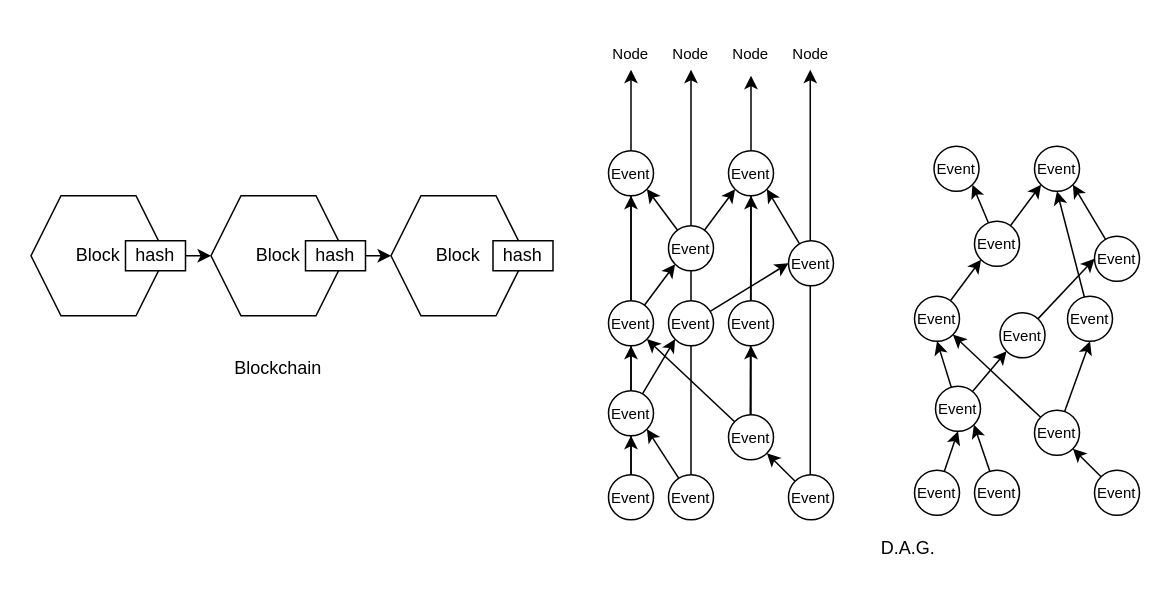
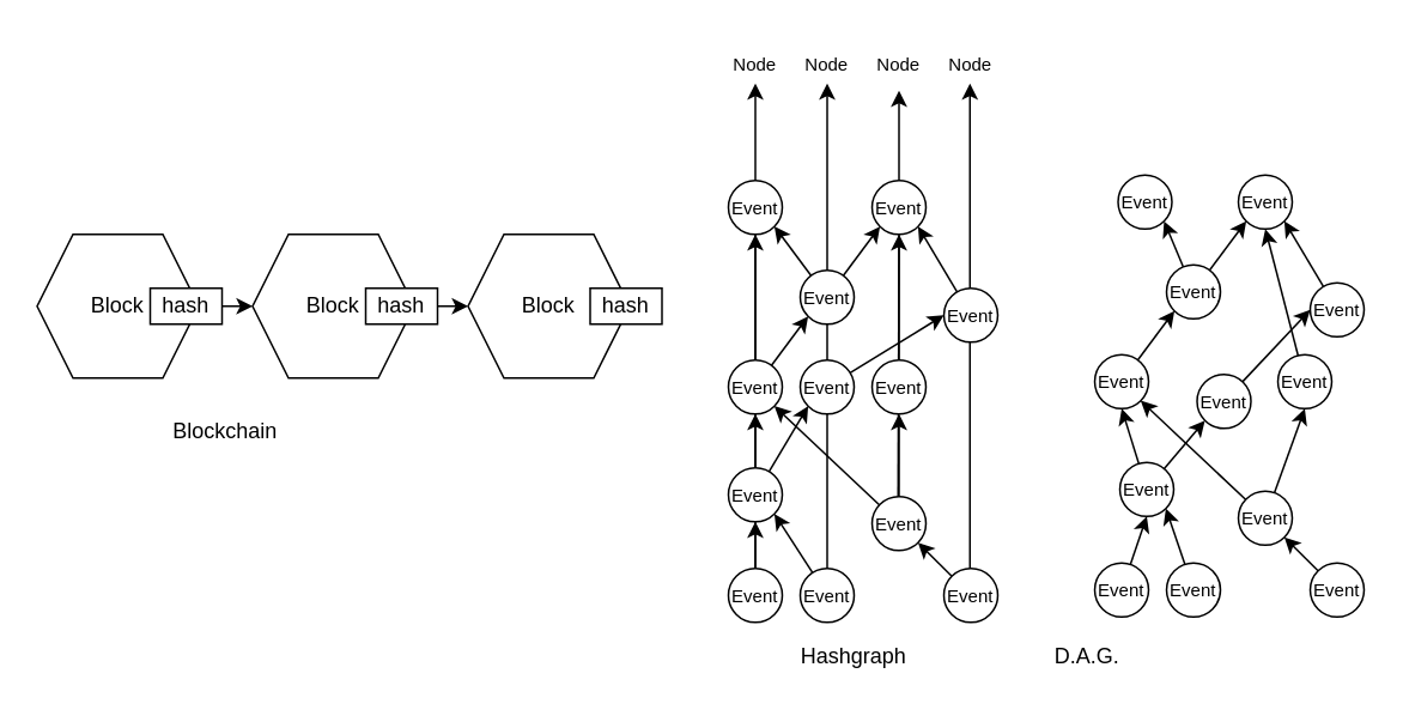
  <mxCell id="0" />
  <mxCell id="1" parent="0" />
  <mxCell id="2" style="edgeStyle=none;html=1;entryX=0;entryY=0.5;entryDx=0;entryDy=0;" edge="1" parent="1" source="3" target="5"><mxGeometry relative="1" as="geometry" /></mxCell>
  <mxCell id="3" value="Block" style="shape=hexagon;perimeter=hexagonPerimeter2;whiteSpace=wrap;html=1;fixedSize=1;size=20;" vertex="1" parent="1"><mxGeometry x="20" y="130" width="90" height="80" as="geometry" /></mxCell>
  <mxCell id="4" style="edgeStyle=none;html=1;entryX=0;entryY=0.5;entryDx=0;entryDy=0;" edge="1" parent="1" source="5" target="6"><mxGeometry relative="1" as="geometry" /></mxCell>
  <mxCell id="5" value="Block" style="shape=hexagon;perimeter=hexagonPerimeter2;whiteSpace=wrap;html=1;fixedSize=1;" vertex="1" parent="1"><mxGeometry x="140" y="130" width="90" height="80" as="geometry" /></mxCell>
  <mxCell id="6" value="Block" style="shape=hexagon;perimeter=hexagonPerimeter2;whiteSpace=wrap;html=1;fixedSize=1;" vertex="1" parent="1"><mxGeometry x="260" y="130" width="90" height="80" as="geometry" /></mxCell>
  <mxCell id="7" value="hash" style="rounded=0;whiteSpace=wrap;html=1;" vertex="1" parent="1"><mxGeometry x="83" y="160" width="40" height="20" as="geometry" /></mxCell>
  <mxCell id="8" value="hash" style="rounded=0;whiteSpace=wrap;html=1;" vertex="1" parent="1"><mxGeometry x="203" y="160" width="40" height="20" as="geometry" /></mxCell>
  <mxCell id="9" value="hash" style="rounded=0;whiteSpace=wrap;html=1;" vertex="1" parent="1"><mxGeometry x="328" y="160" width="40" height="20" as="geometry" /></mxCell>
- <mxCell id="10" value="Blockchain" style="text;html=1;strokeColor=none;fillColor=none;align=center;verticalAlign=middle;whiteSpace=wrap;rounded=0;" vertex="1" parent="1"><mxGeometry x="155" y="230" width="60" height="30" as="geometry" /></mxCell>
+ <mxCell id="10" value="Blockchain" style="text;html=1;strokeColor=none;fillColor=none;align=center;verticalAlign=middle;whiteSpace=wrap;rounded=0;" vertex="1" parent="1"><mxGeometry x="95" y="225" width="60" height="30" as="geometry" /></mxCell>
  <mxCell id="11" style="edgeStyle=none;html=1;fontSize=10;" edge="1" parent="1" source="12"><mxGeometry relative="1" as="geometry"><mxPoint x="420" y="290" as="targetPoint" /></mxGeometry></mxCell>
  <mxCell id="12" value="&lt;font style=&quot;font-size: 10px&quot;&gt;Event&lt;/font&gt;" style="ellipse;whiteSpace=wrap;html=1;aspect=fixed;" vertex="1" parent="1"><mxGeometry x="405" y="316" width="30" height="30" as="geometry" /></mxCell>
  <mxCell id="13" style="edgeStyle=none;html=1;entryX=1;entryY=1;entryDx=0;entryDy=0;" edge="1" parent="1" source="14" target="26"><mxGeometry relative="1" as="geometry" /></mxCell>
  <mxCell id="14" value="&lt;font style=&quot;font-size: 10px&quot;&gt;Event&lt;/font&gt;" style="ellipse;whiteSpace=wrap;html=1;aspect=fixed;" vertex="1" parent="1"><mxGeometry x="445" y="316" width="30" height="30" as="geometry" /></mxCell>
  <mxCell id="15" style="edgeStyle=none;html=1;entryX=1;entryY=1;entryDx=0;entryDy=0;" edge="1" parent="1" source="17" target="30"><mxGeometry relative="1" as="geometry" /></mxCell>
  <mxCell id="16" style="edgeStyle=none;html=1;fontSize=10;" edge="1" parent="1" source="17"><mxGeometry relative="1" as="geometry"><mxPoint x="500" y="230" as="targetPoint" /></mxGeometry></mxCell>
  <mxCell id="17" value="&lt;font style=&quot;font-size: 10px&quot;&gt;Event&lt;/font&gt;" style="ellipse;whiteSpace=wrap;html=1;aspect=fixed;" vertex="1" parent="1"><mxGeometry x="485" y="276" width="30" height="30" as="geometry" /></mxCell>
  <mxCell id="18" style="edgeStyle=none;html=1;entryX=1;entryY=1;entryDx=0;entryDy=0;" edge="1" parent="1" source="19" target="17"><mxGeometry relative="1" as="geometry" /></mxCell>
  <mxCell id="19" value="&lt;font style=&quot;font-size: 10px&quot;&gt;Event&lt;/font&gt;" style="ellipse;whiteSpace=wrap;html=1;aspect=fixed;" vertex="1" parent="1"><mxGeometry x="525" y="316" width="30" height="30" as="geometry" /></mxCell>
  <mxCell id="20" value="" style="endArrow=classic;html=1;startArrow=none;" edge="1" parent="1" source="26"><mxGeometry width="50" height="50" relative="1" as="geometry"><mxPoint x="420" y="316" as="sourcePoint" /><mxPoint x="420" y="46" as="targetPoint" /></mxGeometry></mxCell>
  <mxCell id="21" value="" style="endArrow=classic;html=1;startArrow=none;" edge="1" parent="1" source="38"><mxGeometry width="50" height="50" relative="1" as="geometry"><mxPoint x="460" y="316" as="sourcePoint" /><mxPoint x="460" y="46" as="targetPoint" /></mxGeometry></mxCell>
  <mxCell id="22" value="" style="endArrow=classic;html=1;" edge="1" parent="1"><mxGeometry width="50" height="50" relative="1" as="geometry"><mxPoint x="539.5" y="316" as="sourcePoint" /><mxPoint x="539.5" y="46" as="targetPoint" /></mxGeometry></mxCell>
  <mxCell id="23" value="" style="endArrow=classic;html=1;startArrow=none;" edge="1" parent="1" source="40"><mxGeometry width="50" height="50" relative="1" as="geometry"><mxPoint x="499.5" y="276" as="sourcePoint" /><mxPoint x="500" y="50" as="targetPoint" /></mxGeometry></mxCell>
  <mxCell id="24" style="edgeStyle=none;html=1;entryX=0;entryY=1;entryDx=0;entryDy=0;" edge="1" parent="1" source="26" target="32"><mxGeometry relative="1" as="geometry" /></mxCell>
  <mxCell id="25" style="edgeStyle=none;html=1;fontSize=10;" edge="1" parent="1" source="26"><mxGeometry relative="1" as="geometry"><mxPoint x="420" y="230" as="targetPoint" /></mxGeometry></mxCell>
  <mxCell id="26" value="&lt;font style=&quot;font-size: 10px&quot;&gt;Event&lt;/font&gt;" style="ellipse;whiteSpace=wrap;html=1;aspect=fixed;" vertex="1" parent="1"><mxGeometry x="405" y="260" width="30" height="30" as="geometry" /></mxCell>
  <mxCell id="27" value="" style="endArrow=none;html=1;" edge="1" parent="1" target="26"><mxGeometry width="50" height="50" relative="1" as="geometry"><mxPoint x="420" y="316" as="sourcePoint" /><mxPoint x="420" y="46" as="targetPoint" /></mxGeometry></mxCell>
  <mxCell id="28" style="edgeStyle=none;html=1;entryX=0;entryY=1;entryDx=0;entryDy=0;" edge="1" parent="1" source="30" target="38"><mxGeometry relative="1" as="geometry" /></mxCell>
  <mxCell id="29" style="edgeStyle=none;html=1;fontSize=10;" edge="1" parent="1" source="30"><mxGeometry relative="1" as="geometry"><mxPoint x="420" y="130" as="targetPoint" /></mxGeometry></mxCell>
  <mxCell id="30" value="&lt;font style=&quot;font-size: 10px&quot;&gt;Event&lt;/font&gt;" style="ellipse;whiteSpace=wrap;html=1;aspect=fixed;" vertex="1" parent="1"><mxGeometry x="405" y="200" width="30" height="30" as="geometry" /></mxCell>
  <mxCell id="31" style="edgeStyle=none;html=1;entryX=0;entryY=0.5;entryDx=0;entryDy=0;" edge="1" parent="1" source="32" target="35"><mxGeometry relative="1" as="geometry" /></mxCell>
  <mxCell id="32" value="&lt;font style=&quot;font-size: 10px&quot;&gt;Event&lt;/font&gt;" style="ellipse;whiteSpace=wrap;html=1;aspect=fixed;" vertex="1" parent="1"><mxGeometry x="445" y="200" width="30" height="30" as="geometry" /></mxCell>
  <mxCell id="33" value="" style="endArrow=none;html=1;" edge="1" parent="1" target="32"><mxGeometry width="50" height="50" relative="1" as="geometry"><mxPoint x="460" y="316" as="sourcePoint" /><mxPoint x="460" y="46" as="targetPoint" /></mxGeometry></mxCell>
  <mxCell id="34" style="edgeStyle=none;html=1;entryX=1;entryY=1;entryDx=0;entryDy=0;" edge="1" parent="1" source="35" target="40"><mxGeometry relative="1" as="geometry" /></mxCell>
  <mxCell id="35" value="&lt;font style=&quot;font-size: 10px&quot;&gt;Event&lt;/font&gt;" style="ellipse;whiteSpace=wrap;html=1;aspect=fixed;" vertex="1" parent="1"><mxGeometry x="525" y="160" width="30" height="30" as="geometry" /></mxCell>
  <mxCell id="36" style="edgeStyle=none;html=1;entryX=0;entryY=1;entryDx=0;entryDy=0;" edge="1" parent="1" source="38" target="40"><mxGeometry relative="1" as="geometry" /></mxCell>
  <mxCell id="37" style="edgeStyle=none;html=1;entryX=1;entryY=1;entryDx=0;entryDy=0;" edge="1" parent="1" source="38" target="42"><mxGeometry relative="1" as="geometry" /></mxCell>
  <mxCell id="38" value="&lt;font style=&quot;font-size: 10px&quot;&gt;Event&lt;/font&gt;" style="ellipse;whiteSpace=wrap;html=1;aspect=fixed;" vertex="1" parent="1"><mxGeometry x="445" y="150" width="30" height="30" as="geometry" /></mxCell>
  <mxCell id="39" value="" style="endArrow=none;html=1;startArrow=none;" edge="1" parent="1" source="32" target="38"><mxGeometry width="50" height="50" relative="1" as="geometry"><mxPoint x="460" y="200" as="sourcePoint" /><mxPoint x="460" y="46" as="targetPoint" /></mxGeometry></mxCell>
  <mxCell id="40" value="&lt;font style=&quot;font-size: 10px&quot;&gt;Event&lt;/font&gt;" style="ellipse;whiteSpace=wrap;html=1;aspect=fixed;" vertex="1" parent="1"><mxGeometry x="485" y="100" width="30" height="30" as="geometry" /></mxCell>
  <mxCell id="41" value="" style="endArrow=none;html=1;" edge="1" parent="1" target="40"><mxGeometry width="50" height="50" relative="1" as="geometry"><mxPoint x="499.5" y="276" as="sourcePoint" /><mxPoint x="500" y="50" as="targetPoint" /></mxGeometry></mxCell>
  <mxCell id="42" value="&lt;font style=&quot;font-size: 10px&quot;&gt;Event&lt;/font&gt;" style="ellipse;whiteSpace=wrap;html=1;aspect=fixed;" vertex="1" parent="1"><mxGeometry x="405" y="100" width="30" height="30" as="geometry" /></mxCell>
  <mxCell id="43" style="edgeStyle=none;html=1;entryX=0.5;entryY=1;entryDx=0;entryDy=0;fontSize=10;" edge="1" parent="1" source="44" target="40"><mxGeometry relative="1" as="geometry" /></mxCell>
  <mxCell id="44" value="&lt;font style=&quot;font-size: 10px&quot;&gt;Event&lt;/font&gt;" style="ellipse;whiteSpace=wrap;html=1;aspect=fixed;" vertex="1" parent="1"><mxGeometry x="485" y="200" width="30" height="30" as="geometry" /></mxCell>
+ <mxCell id="45" value="Hashgraph" style="text;html=1;strokeColor=none;fillColor=none;align=center;verticalAlign=middle;whiteSpace=wrap;rounded=0;" vertex="1" parent="1"><mxGeometry x="445" y="350" width="60" height="30" as="geometry" /></mxCell>
  <mxCell id="46" value="Node" style="text;html=1;strokeColor=none;fillColor=none;align=center;verticalAlign=middle;whiteSpace=wrap;rounded=0;fontSize=10;" vertex="1" parent="1"><mxGeometry x="390" y="20" width="60" height="30" as="geometry" /></mxCell>
  <mxCell id="47" value="Node" style="text;html=1;strokeColor=none;fillColor=none;align=center;verticalAlign=middle;whiteSpace=wrap;rounded=0;fontSize=10;" vertex="1" parent="1"><mxGeometry x="430" y="20" width="60" height="30" as="geometry" /></mxCell>
  <mxCell id="48" value="Node" style="text;html=1;strokeColor=none;fillColor=none;align=center;verticalAlign=middle;whiteSpace=wrap;rounded=0;fontSize=10;" vertex="1" parent="1"><mxGeometry x="470" y="20" width="60" height="30" as="geometry" /></mxCell>
  <mxCell id="49" value="Node" style="text;html=1;strokeColor=none;fillColor=none;align=center;verticalAlign=middle;whiteSpace=wrap;rounded=0;fontSize=10;" vertex="1" parent="1"><mxGeometry x="510" y="20" width="60" height="30" as="geometry" /></mxCell>
  <mxCell id="50" style="edgeStyle=none;html=1;fontSize=10;entryX=0.5;entryY=1;entryDx=0;entryDy=0;" edge="1" parent="1" source="51" target="61"><mxGeometry relative="1" as="geometry"><mxPoint x="624" y="287" as="targetPoint" /></mxGeometry></mxCell>
  <mxCell id="51" value="&lt;font style=&quot;font-size: 10px&quot;&gt;Event&lt;/font&gt;" style="ellipse;whiteSpace=wrap;html=1;aspect=fixed;" vertex="1" parent="1"><mxGeometry x="609" y="313" width="30" height="30" as="geometry" /></mxCell>
  <mxCell id="52" style="edgeStyle=none;html=1;entryX=1;entryY=1;entryDx=0;entryDy=0;" edge="1" parent="1" source="53" target="61"><mxGeometry relative="1" as="geometry" /></mxCell>
  <mxCell id="53" value="&lt;font style=&quot;font-size: 10px&quot;&gt;Event&lt;/font&gt;" style="ellipse;whiteSpace=wrap;html=1;aspect=fixed;" vertex="1" parent="1"><mxGeometry x="649" y="313" width="30" height="30" as="geometry" /></mxCell>
  <mxCell id="54" style="edgeStyle=none;html=1;entryX=1;entryY=1;entryDx=0;entryDy=0;" edge="1" parent="1" source="56" target="63"><mxGeometry relative="1" as="geometry" /></mxCell>
  <mxCell id="55" style="edgeStyle=none;html=1;entryX=0.5;entryY=1;entryDx=0;entryDy=0;fontSize=10;" edge="1" parent="1" source="56" target="74"><mxGeometry relative="1" as="geometry" /></mxCell>
  <mxCell id="56" value="&lt;font style=&quot;font-size: 10px&quot;&gt;Event&lt;/font&gt;" style="ellipse;whiteSpace=wrap;html=1;aspect=fixed;" vertex="1" parent="1"><mxGeometry x="689" y="273" width="30" height="30" as="geometry" /></mxCell>
  <mxCell id="57" style="edgeStyle=none;html=1;entryX=1;entryY=1;entryDx=0;entryDy=0;" edge="1" parent="1" source="58" target="56"><mxGeometry relative="1" as="geometry" /></mxCell>
  <mxCell id="58" value="&lt;font style=&quot;font-size: 10px&quot;&gt;Event&lt;/font&gt;" style="ellipse;whiteSpace=wrap;html=1;aspect=fixed;" vertex="1" parent="1"><mxGeometry x="729" y="313" width="30" height="30" as="geometry" /></mxCell>
  <mxCell id="59" style="edgeStyle=none;html=1;entryX=0;entryY=1;entryDx=0;entryDy=0;" edge="1" parent="1" source="61" target="65"><mxGeometry relative="1" as="geometry" /></mxCell>
  <mxCell id="60" style="edgeStyle=none;html=1;fontSize=10;" edge="1" parent="1" source="61"><mxGeometry relative="1" as="geometry"><mxPoint x="624" y="227" as="targetPoint" /></mxGeometry></mxCell>
  <mxCell id="61" value="&lt;font style=&quot;font-size: 10px&quot;&gt;Event&lt;/font&gt;" style="ellipse;whiteSpace=wrap;html=1;aspect=fixed;" vertex="1" parent="1"><mxGeometry x="623" y="257" width="30" height="30" as="geometry" /></mxCell>
  <mxCell id="62" style="edgeStyle=none;html=1;entryX=0;entryY=1;entryDx=0;entryDy=0;" edge="1" parent="1" source="63" target="70"><mxGeometry relative="1" as="geometry" /></mxCell>
  <mxCell id="63" value="&lt;font style=&quot;font-size: 10px&quot;&gt;Event&lt;/font&gt;" style="ellipse;whiteSpace=wrap;html=1;aspect=fixed;" vertex="1" parent="1"><mxGeometry x="609" y="197" width="30" height="30" as="geometry" /></mxCell>
  <mxCell id="64" style="edgeStyle=none;html=1;entryX=0;entryY=0.5;entryDx=0;entryDy=0;" edge="1" parent="1" source="65" target="67"><mxGeometry relative="1" as="geometry" /></mxCell>
  <mxCell id="65" value="&lt;font style=&quot;font-size: 10px&quot;&gt;Event&lt;/font&gt;" style="ellipse;whiteSpace=wrap;html=1;aspect=fixed;" vertex="1" parent="1"><mxGeometry x="666" y="208" width="30" height="30" as="geometry" /></mxCell>
  <mxCell id="66" style="edgeStyle=none;html=1;entryX=1;entryY=1;entryDx=0;entryDy=0;" edge="1" parent="1" source="67" target="71"><mxGeometry relative="1" as="geometry" /></mxCell>
  <mxCell id="67" value="&lt;font style=&quot;font-size: 10px&quot;&gt;Event&lt;/font&gt;" style="ellipse;whiteSpace=wrap;html=1;aspect=fixed;" vertex="1" parent="1"><mxGeometry x="729" y="157" width="30" height="30" as="geometry" /></mxCell>
  <mxCell id="68" style="edgeStyle=none;html=1;entryX=0;entryY=1;entryDx=0;entryDy=0;" edge="1" parent="1" source="70" target="71"><mxGeometry relative="1" as="geometry" /></mxCell>
  <mxCell id="69" style="edgeStyle=none;html=1;entryX=1;entryY=1;entryDx=0;entryDy=0;" edge="1" parent="1" source="70" target="72"><mxGeometry relative="1" as="geometry" /></mxCell>
  <mxCell id="70" value="&lt;font style=&quot;font-size: 10px&quot;&gt;Event&lt;/font&gt;" style="ellipse;whiteSpace=wrap;html=1;aspect=fixed;" vertex="1" parent="1"><mxGeometry x="649" y="147" width="30" height="30" as="geometry" /></mxCell>
  <mxCell id="71" value="&lt;font style=&quot;font-size: 10px&quot;&gt;Event&lt;/font&gt;" style="ellipse;whiteSpace=wrap;html=1;aspect=fixed;" vertex="1" parent="1"><mxGeometry x="689" y="97" width="30" height="30" as="geometry" /></mxCell>
  <mxCell id="72" value="&lt;font style=&quot;font-size: 10px&quot;&gt;Event&lt;/font&gt;" style="ellipse;whiteSpace=wrap;html=1;aspect=fixed;" vertex="1" parent="1"><mxGeometry x="622" y="97" width="30" height="30" as="geometry" /></mxCell>
  <mxCell id="73" style="edgeStyle=none;html=1;entryX=0.5;entryY=1;entryDx=0;entryDy=0;fontSize=10;" edge="1" parent="1" source="74" target="71"><mxGeometry relative="1" as="geometry" /></mxCell>
  <mxCell id="74" value="&lt;font style=&quot;font-size: 10px&quot;&gt;Event&lt;/font&gt;" style="ellipse;whiteSpace=wrap;html=1;aspect=fixed;" vertex="1" parent="1"><mxGeometry x="711" y="197" width="30" height="30" as="geometry" /></mxCell>
  <mxCell id="75" value="D.A.G." style="text;html=1;strokeColor=none;fillColor=none;align=center;verticalAlign=middle;whiteSpace=wrap;rounded=0;" vertex="1" parent="1"><mxGeometry x="575" y="350" width="60" height="30" as="geometry" /></mxCell>
